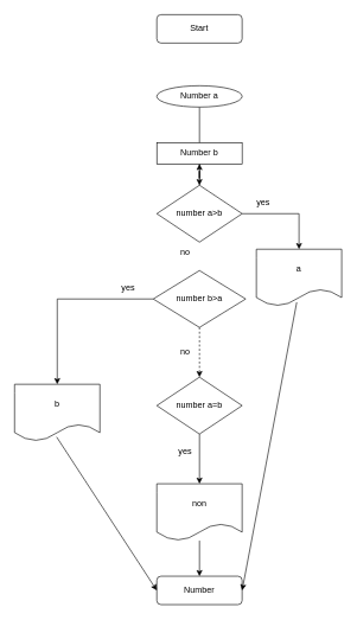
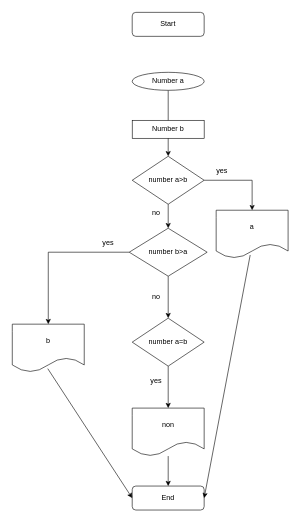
  <mxCell id="0" />
  <mxCell id="1" parent="0" />
  <mxCell id="2" value="Start" style="rounded=1;whiteSpace=wrap;html=1;" vertex="1" parent="1"><mxGeometry x="220" y="20" width="120" height="40" as="geometry" /></mxCell>
  <mxCell id="3" value="" style="edgeStyle=orthogonalEdgeStyle;rounded=0;orthogonalLoop=1;jettySize=auto;html=1;" edge="1" parent="1" source="4" target="8"><mxGeometry relative="1" as="geometry" /></mxCell>
  <mxCell id="4" value="Number a" style="ellipse;whiteSpace=wrap;html=1;" vertex="1" parent="1"><mxGeometry x="220" y="120" width="120" height="30" as="geometry" /></mxCell>
  <mxCell id="5" value="Number b" style="rounded=0;whiteSpace=wrap;html=1;" vertex="1" parent="1"><mxGeometry x="220" y="200" width="120" height="30" as="geometry" /></mxCell>
  <mxCell id="6" value="" style="edgeStyle=orthogonalEdgeStyle;rounded=0;orthogonalLoop=1;jettySize=auto;html=1;" edge="1" parent="1" source="8" target="9"><mxGeometry relative="1" as="geometry" /></mxCell>
- <mxCell id="7" value="" style="edgeStyle=orthogonalEdgeStyle;rounded=0;orthogonalLoop=1;jettySize=auto;html=1;" edge="1" parent="1" source="8" target="5"><mxGeometry relative="1" as="geometry" /></mxCell>
+ <mxCell id="7" value="" style="edgeStyle=orthogonalEdgeStyle;rounded=0;orthogonalLoop=1;jettySize=auto;html=1;" edge="1" parent="1" source="8" target="16"><mxGeometry relative="1" as="geometry" /></mxCell>
  <mxCell id="8" value="number a&amp;gt;b" style="rhombus;whiteSpace=wrap;html=1;" vertex="1" parent="1"><mxGeometry x="220" y="260" width="120" height="80" as="geometry" /></mxCell>
  <mxCell id="9" value="a" style="shape=document;whiteSpace=wrap;html=1;boundedLbl=1;" vertex="1" parent="1"><mxGeometry x="360" y="350" width="120" height="80" as="geometry" /></mxCell>
- <mxCell id="10" value="Number" style="rounded=1;whiteSpace=wrap;html=1;" vertex="1" parent="1"><mxGeometry x="220" y="810" width="120" height="40" as="geometry" /></mxCell>
+ <mxCell id="10" value="End" style="rounded=1;whiteSpace=wrap;html=1;" vertex="1" parent="1"><mxGeometry x="220" y="810" width="120" height="40" as="geometry" /></mxCell>
  <mxCell id="11" value="yes" style="text;html=1;strokeColor=none;fillColor=none;align=center;verticalAlign=middle;whiteSpace=wrap;rounded=0;" vertex="1" parent="1"><mxGeometry x="340" y="270" width="60" height="30" as="geometry" /></mxCell>
  <mxCell id="12" value="no" style="text;html=1;strokeColor=none;fillColor=none;align=center;verticalAlign=middle;whiteSpace=wrap;rounded=0;" vertex="1" parent="1"><mxGeometry x="230" y="340" width="60" height="30" as="geometry" /></mxCell>
  <mxCell id="13" value="" style="endArrow=classic;html=1;rounded=0;exitX=0.473;exitY=0.933;exitDx=0;exitDy=0;exitPerimeter=0;entryX=1;entryY=0.5;entryDx=0;entryDy=0;" edge="1" parent="1" source="9" target="10"><mxGeometry width="50" height="50" relative="1" as="geometry"><mxPoint x="290" y="320" as="sourcePoint" /><mxPoint x="360" y="470" as="targetPoint" /></mxGeometry></mxCell>
  <mxCell id="14" value="" style="edgeStyle=orthogonalEdgeStyle;rounded=0;orthogonalLoop=1;jettySize=auto;html=1;" edge="1" parent="1" source="16" target="17"><mxGeometry relative="1" as="geometry" /></mxCell>
- <mxCell id="15" value="" style="edgeStyle=orthogonalEdgeStyle;rounded=0;orthogonalLoop=1;jettySize=auto;html=1;dashed=1;" edge="1" parent="1" source="16" target="20"><mxGeometry relative="1" as="geometry" /></mxCell>
+ <mxCell id="15" value="" style="edgeStyle=orthogonalEdgeStyle;rounded=0;orthogonalLoop=1;jettySize=auto;html=1;" edge="1" parent="1" source="16" target="20"><mxGeometry relative="1" as="geometry" /></mxCell>
  <mxCell id="16" value="number b&amp;gt;a" style="rhombus;whiteSpace=wrap;html=1;" vertex="1" parent="1"><mxGeometry x="215" y="380" width="130" height="80" as="geometry" /></mxCell>
  <mxCell id="17" value="b" style="shape=document;whiteSpace=wrap;html=1;boundedLbl=1;" vertex="1" parent="1"><mxGeometry x="20" y="540" width="120" height="80" as="geometry" /></mxCell>
  <mxCell id="18" value="yes" style="text;html=1;strokeColor=none;fillColor=none;align=center;verticalAlign=middle;whiteSpace=wrap;rounded=0;" vertex="1" parent="1"><mxGeometry x="150" y="390" width="60" height="30" as="geometry" /></mxCell>
  <mxCell id="19" value="" style="edgeStyle=orthogonalEdgeStyle;rounded=0;orthogonalLoop=1;jettySize=auto;html=1;" edge="1" parent="1" source="20" target="23"><mxGeometry relative="1" as="geometry" /></mxCell>
  <mxCell id="20" value="number a=b" style="rhombus;whiteSpace=wrap;html=1;" vertex="1" parent="1"><mxGeometry x="220" y="530" width="120" height="80" as="geometry" /></mxCell>
  <mxCell id="21" value="no" style="text;html=1;strokeColor=none;fillColor=none;align=center;verticalAlign=middle;whiteSpace=wrap;rounded=0;" vertex="1" parent="1"><mxGeometry x="230" y="480" width="60" height="30" as="geometry" /></mxCell>
  <mxCell id="22" value="" style="edgeStyle=orthogonalEdgeStyle;rounded=0;orthogonalLoop=1;jettySize=auto;html=1;" edge="1" parent="1" source="23" target="10"><mxGeometry relative="1" as="geometry" /></mxCell>
  <mxCell id="23" value="non" style="shape=document;whiteSpace=wrap;html=1;boundedLbl=1;" vertex="1" parent="1"><mxGeometry x="220" y="680" width="120" height="80" as="geometry" /></mxCell>
  <mxCell id="24" value="yes" style="text;html=1;strokeColor=none;fillColor=none;align=center;verticalAlign=middle;whiteSpace=wrap;rounded=0;" vertex="1" parent="1"><mxGeometry x="230" y="620" width="60" height="30" as="geometry" /></mxCell>
  <mxCell id="25" value="" style="endArrow=classic;html=1;rounded=0;exitX=0.493;exitY=0.927;exitDx=0;exitDy=0;exitPerimeter=0;entryX=0;entryY=0.5;entryDx=0;entryDy=0;" edge="1" parent="1" source="17" target="10"><mxGeometry width="50" height="50" relative="1" as="geometry"><mxPoint x="290" y="860" as="sourcePoint" /><mxPoint x="340" y="810" as="targetPoint" /><Array as="points" /></mxGeometry></mxCell>
